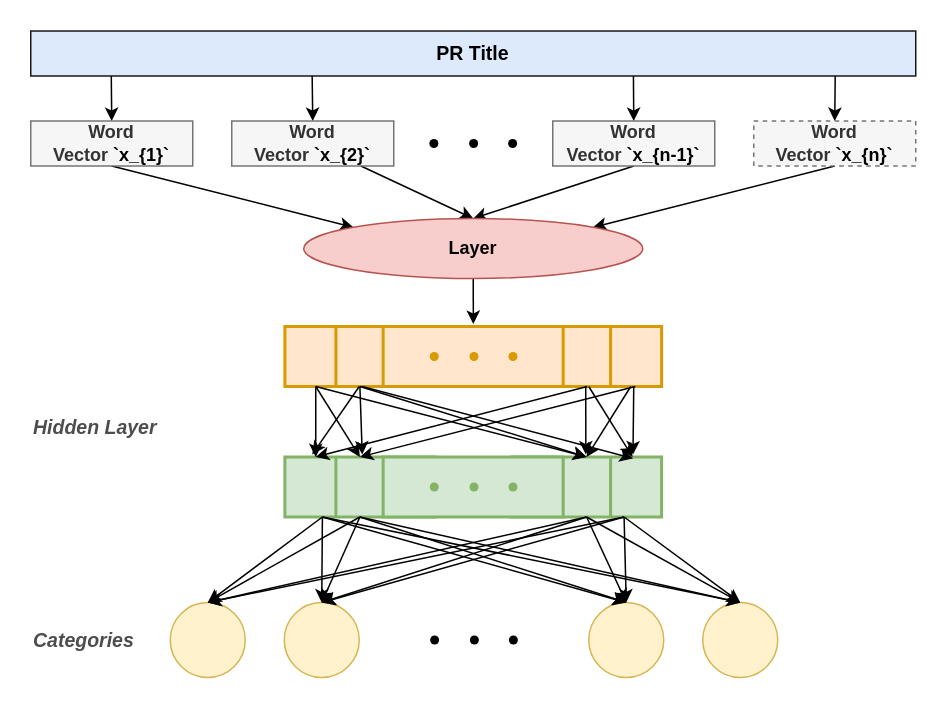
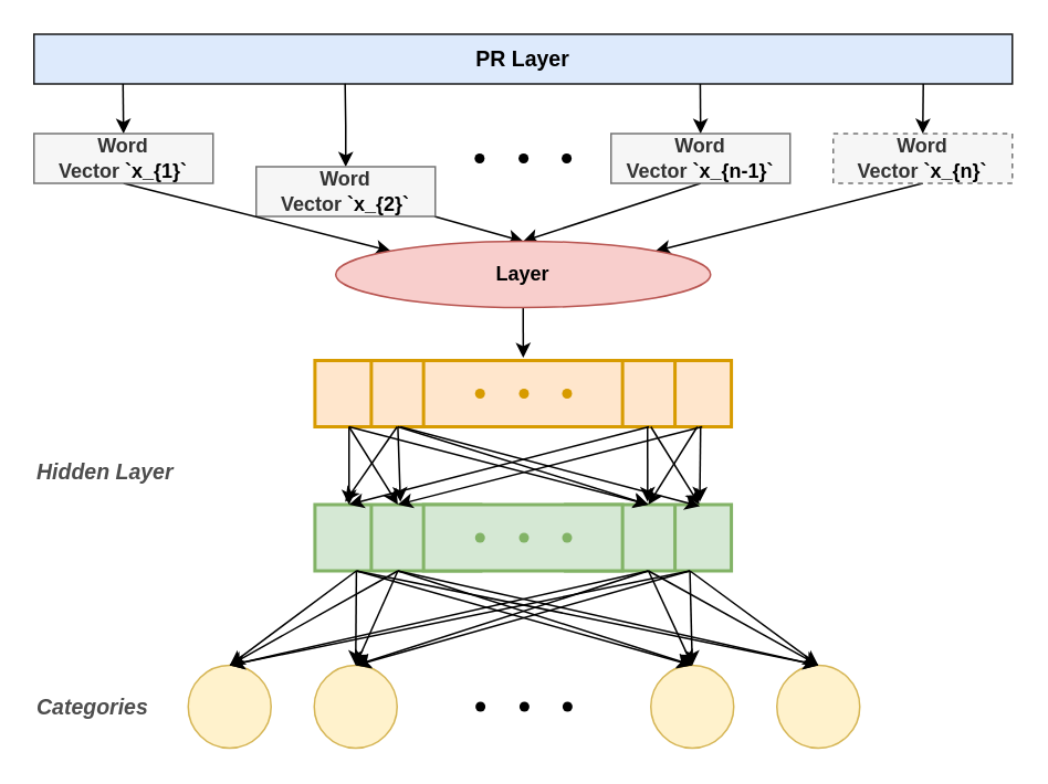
  <mxCell id="0" />
  <mxCell id="1" parent="0" />
- <mxCell id="2" value="&lt;font style=&quot;font-size: 13px&quot;&gt;PR Title&lt;/font&gt;" style="rounded=0;whiteSpace=wrap;html=1;opacity=90;fillColor=#dae8fc;fontSize=12;fontStyle=1" vertex="1" parent="1"><mxGeometry x="20" y="20" width="590" height="30" as="geometry" /></mxCell>
+ <mxCell id="2" value="&lt;font style=&quot;font-size: 13px&quot;&gt;PR Layer&lt;/font&gt;" style="rounded=0;whiteSpace=wrap;html=1;opacity=90;fillColor=#dae8fc;fontSize=12;fontStyle=1" vertex="1" parent="1"><mxGeometry x="20" y="20" width="590" height="30" as="geometry" /></mxCell>
  <mxCell id="3" value="" style="shape=waypoint;sketch=0;fillStyle=solid;size=6;pointerEvents=1;points=[];fillColor=none;resizable=0;rotatable=0;perimeter=centerPerimeter;snapToPoint=1;" vertex="1" parent="1"><mxGeometry x="268.75" y="75" width="40" height="40" as="geometry" /></mxCell>
  <mxCell id="4" value="" style="shape=waypoint;sketch=0;fillStyle=solid;size=6;pointerEvents=1;points=[];fillColor=none;resizable=0;rotatable=0;perimeter=centerPerimeter;snapToPoint=1;" vertex="1" parent="1"><mxGeometry x="295.25" y="75" width="40" height="40" as="geometry" /></mxCell>
  <mxCell id="5" value="" style="shape=waypoint;sketch=0;fillStyle=solid;size=6;pointerEvents=1;points=[];fillColor=none;resizable=0;rotatable=0;perimeter=centerPerimeter;snapToPoint=1;" vertex="1" parent="1"><mxGeometry x="321.25" y="75" width="40" height="40" as="geometry" /></mxCell>
  <mxCell id="6" style="edgeStyle=orthogonalEdgeStyle;rounded=0;orthogonalLoop=1;jettySize=auto;html=1;exitX=0.5;exitY=0;exitDx=0;exitDy=0;entryX=0.318;entryY=0.997;entryDx=0;entryDy=0;entryPerimeter=0;startArrow=classic;startFill=1;endArrow=none;endFill=0;" edge="1" parent="1" source="8" target="2"><mxGeometry relative="1" as="geometry" /></mxCell>
  <mxCell id="7" style="edgeStyle=none;rounded=0;orthogonalLoop=1;jettySize=auto;html=1;entryX=0.5;entryY=0;entryDx=0;entryDy=0;startArrow=none;startFill=0;endArrow=classic;endFill=1;" edge="1" parent="1" source="8" target="19"><mxGeometry relative="1" as="geometry" /></mxCell>
- <mxCell id="8" value="&lt;font style=&quot;font-size: 12px&quot;&gt;Word Vector&amp;nbsp;&lt;/font&gt;&lt;span style=&quot;color: rgb(0 , 0 , 0)&quot;&gt;`x_{2}`&lt;/span&gt;" style="rounded=0;whiteSpace=wrap;html=1;opacity=90;fillColor=#f5f5f5;fontSize=12;fontStyle=1;strokeColor=#666666;fontColor=#333333;" vertex="1" parent="1"><mxGeometry x="154" y="80" width="108" height="30" as="geometry" /></mxCell>
+ <mxCell id="8" value="&lt;font style=&quot;font-size: 12px&quot;&gt;Word Vector&amp;nbsp;&lt;/font&gt;&lt;span style=&quot;color: rgb(0 , 0 , 0)&quot;&gt;`x_{2}`&lt;/span&gt;" style="rounded=0;whiteSpace=wrap;html=1;opacity=90;fillColor=#f5f5f5;fontSize=12;fontStyle=1;strokeColor=#666666;fontColor=#333333;" vertex="1" parent="1"><mxGeometry x="154" y="100" width="108" height="30" as="geometry" /></mxCell>
  <mxCell id="9" style="edgeStyle=orthogonalEdgeStyle;rounded=0;orthogonalLoop=1;jettySize=auto;html=1;exitX=0.5;exitY=0;exitDx=0;exitDy=0;entryX=0.091;entryY=1;entryDx=0;entryDy=0;entryPerimeter=0;startArrow=classic;startFill=1;endArrow=none;endFill=0;" edge="1" parent="1" source="11" target="2"><mxGeometry relative="1" as="geometry" /></mxCell>
  <mxCell id="10" style="rounded=0;orthogonalLoop=1;jettySize=auto;html=1;exitX=0.5;exitY=1;exitDx=0;exitDy=0;startArrow=none;startFill=0;endArrow=classic;endFill=1;entryX=0;entryY=0;entryDx=0;entryDy=0;" edge="1" parent="1" source="11" target="19"><mxGeometry relative="1" as="geometry"><mxPoint x="200" y="166" as="targetPoint" /></mxGeometry></mxCell>
  <mxCell id="11" value="&lt;font style=&quot;font-size: 12px&quot;&gt;Word Vector&amp;nbsp;&lt;/font&gt;&lt;span style=&quot;color: rgb(0 , 0 , 0)&quot;&gt;`x_{1}`&lt;/span&gt;" style="rounded=0;whiteSpace=wrap;html=1;opacity=90;fillColor=#f5f5f5;fontSize=12;fontStyle=1;strokeColor=#666666;fontColor=#333333;" vertex="1" parent="1"><mxGeometry x="20" y="80" width="108" height="30" as="geometry" /></mxCell>
  <mxCell id="12" style="edgeStyle=orthogonalEdgeStyle;rounded=0;orthogonalLoop=1;jettySize=auto;html=1;exitX=0.5;exitY=0;exitDx=0;exitDy=0;entryX=0.909;entryY=1;entryDx=0;entryDy=0;entryPerimeter=0;startArrow=classic;startFill=1;endArrow=none;endFill=0;" edge="1" parent="1" source="14" target="2"><mxGeometry relative="1" as="geometry" /></mxCell>
  <mxCell id="13" style="edgeStyle=none;rounded=0;orthogonalLoop=1;jettySize=auto;html=1;exitX=0.5;exitY=1;exitDx=0;exitDy=0;entryX=1;entryY=0;entryDx=0;entryDy=0;startArrow=none;startFill=0;endArrow=classic;endFill=1;" edge="1" parent="1" source="14" target="19"><mxGeometry relative="1" as="geometry" /></mxCell>
  <mxCell id="14" value="&lt;font style=&quot;font-size: 12px&quot;&gt;Word Vector&amp;nbsp;&lt;/font&gt;&lt;span style=&quot;color: rgb(0 , 0 , 0)&quot;&gt;`x_{n}`&lt;/span&gt;" style="rounded=0;whiteSpace=wrap;html=1;opacity=90;fillColor=#f5f5f5;fontSize=12;fontStyle=1;strokeColor=#666666;fontColor=#333333;dashed=1;" vertex="1" parent="1"><mxGeometry x="502" y="80" width="108" height="30" as="geometry" /></mxCell>
  <mxCell id="15" style="edgeStyle=orthogonalEdgeStyle;rounded=0;orthogonalLoop=1;jettySize=auto;html=1;exitX=0.5;exitY=0;exitDx=0;exitDy=0;entryX=0.681;entryY=1;entryDx=0;entryDy=0;entryPerimeter=0;startArrow=classic;startFill=1;endArrow=none;endFill=0;" edge="1" parent="1" source="17" target="2"><mxGeometry relative="1" as="geometry" /></mxCell>
  <mxCell id="16" style="edgeStyle=none;rounded=0;orthogonalLoop=1;jettySize=auto;html=1;exitX=0.5;exitY=1;exitDx=0;exitDy=0;entryX=0.5;entryY=0;entryDx=0;entryDy=0;startArrow=none;startFill=0;endArrow=classic;endFill=1;" edge="1" parent="1" source="17" target="19"><mxGeometry relative="1" as="geometry" /></mxCell>
  <mxCell id="17" value="&lt;font style=&quot;font-size: 12px&quot;&gt;Word Vector&amp;nbsp;&lt;/font&gt;&lt;span style=&quot;color: rgb(0 , 0 , 0)&quot;&gt;`x_{n-1}`&lt;/span&gt;" style="rounded=0;whiteSpace=wrap;html=1;opacity=90;fillColor=#f5f5f5;fontSize=12;fontStyle=1;strokeColor=#666666;fontColor=#333333;" vertex="1" parent="1"><mxGeometry x="368" y="80" width="108" height="30" as="geometry" /></mxCell>
  <mxCell id="18" style="edgeStyle=orthogonalEdgeStyle;rounded=0;orthogonalLoop=1;jettySize=auto;html=1;entryX=0.501;entryY=-0.042;entryDx=0;entryDy=0;entryPerimeter=0;" edge="1" parent="1" target="22"><mxGeometry relative="1" as="geometry"><mxPoint x="315" y="183" as="sourcePoint" /></mxGeometry></mxCell>
  <mxCell id="19" value="&lt;b&gt;Layer&lt;/b&gt;" style="ellipse;whiteSpace=wrap;html=1;fillColor=#f8cecc;strokeColor=#b85450;" vertex="1" parent="1"><mxGeometry x="202" y="145" width="226" height="40" as="geometry" /></mxCell>
  <mxCell id="20" value="" style="strokeWidth=2;html=1;shape=mxgraph.lean_mapping.buffer_or_safety_stock;rotation=90;fillColor=#ffe6cc;strokeColor=#d79b00;" vertex="1" parent="1"><mxGeometry x="370.56" y="187" width="40" height="100" as="geometry" /></mxCell>
  <mxCell id="21" value="" style="strokeWidth=2;html=1;shape=mxgraph.lean_mapping.buffer_or_safety_stock;rotation=90;fillColor=#ffe6cc;strokeColor=#d79b00;" vertex="1" parent="1"><mxGeometry x="219.43" y="187" width="40" height="100" as="geometry" /></mxCell>
  <mxCell id="22" value="" style="verticalLabelPosition=bottom;verticalAlign=middle;html=1;shape=mxgraph.basic.rect;fillColor2=none;strokeWidth=2;size=20;indent=5;fontStyle=0;labelBackgroundColor=none;labelBorderColor=#000000;fillColor=#ffe6cc;strokeColor=#d79b00;" vertex="1" parent="1"><mxGeometry x="254.93" y="217" width="120" height="40" as="geometry" /></mxCell>
  <mxCell id="23" value="" style="shape=waypoint;sketch=0;fillStyle=solid;size=6;pointerEvents=1;points=[];fillColor=#ffe6cc;resizable=0;rotatable=0;perimeter=centerPerimeter;snapToPoint=1;strokeColor=#d79b00;" vertex="1" parent="1"><mxGeometry x="269" y="217" width="40" height="40" as="geometry" /></mxCell>
  <mxCell id="24" value="" style="shape=waypoint;sketch=0;fillStyle=solid;size=6;pointerEvents=1;points=[];fillColor=#ffe6cc;resizable=0;rotatable=0;perimeter=centerPerimeter;snapToPoint=1;strokeColor=#d79b00;" vertex="1" parent="1"><mxGeometry x="295.5" y="217" width="40" height="40" as="geometry" /></mxCell>
  <mxCell id="25" value="" style="shape=waypoint;sketch=0;fillStyle=solid;size=6;pointerEvents=1;points=[];fillColor=#ffe6cc;resizable=0;rotatable=0;perimeter=centerPerimeter;snapToPoint=1;strokeColor=#d79b00;" vertex="1" parent="1"><mxGeometry x="321.5" y="217" width="40" height="40" as="geometry" /></mxCell>
  <mxCell id="26" value="" style="strokeWidth=2;html=1;shape=mxgraph.lean_mapping.buffer_or_safety_stock;rotation=90;fillColor=#d5e8d4;strokeColor=#82b366;" vertex="1" parent="1"><mxGeometry x="370.56" y="274" width="40" height="100" as="geometry" /></mxCell>
  <mxCell id="27" value="" style="strokeWidth=2;html=1;shape=mxgraph.lean_mapping.buffer_or_safety_stock;rotation=90;fillColor=#d5e8d4;strokeColor=#82b366;" vertex="1" parent="1"><mxGeometry x="219.43" y="274" width="40" height="100" as="geometry" /></mxCell>
  <mxCell id="28" value="" style="verticalLabelPosition=bottom;verticalAlign=middle;html=1;shape=mxgraph.basic.rect;fillColor2=none;strokeWidth=2;size=20;indent=5;fontStyle=0;labelBackgroundColor=none;labelBorderColor=#000000;fillColor=#d5e8d4;strokeColor=#82b366;" vertex="1" parent="1"><mxGeometry x="254.93" y="304" width="120" height="40" as="geometry" /></mxCell>
  <mxCell id="29" value="" style="shape=waypoint;sketch=0;fillStyle=solid;size=6;pointerEvents=1;points=[];fillColor=#d5e8d4;resizable=0;rotatable=0;perimeter=centerPerimeter;snapToPoint=1;strokeColor=#82b366;" vertex="1" parent="1"><mxGeometry x="269" y="304" width="40" height="40" as="geometry" /></mxCell>
  <mxCell id="30" value="" style="shape=waypoint;sketch=0;fillStyle=solid;size=6;pointerEvents=1;points=[];fillColor=#d5e8d4;resizable=0;rotatable=0;perimeter=centerPerimeter;snapToPoint=1;strokeColor=#82b366;" vertex="1" parent="1"><mxGeometry x="295.5" y="304" width="40" height="40" as="geometry" /></mxCell>
  <mxCell id="31" value="" style="shape=waypoint;sketch=0;fillStyle=solid;size=6;pointerEvents=1;points=[];fillColor=#d5e8d4;resizable=0;rotatable=0;perimeter=centerPerimeter;snapToPoint=1;strokeColor=#82b366;" vertex="1" parent="1"><mxGeometry x="321.5" y="304" width="40" height="40" as="geometry" /></mxCell>
  <mxCell id="32" value="&lt;font color=&quot;#4d4d4d&quot; style=&quot;font-size: 13px;&quot;&gt;&lt;span style=&quot;font-size: 13px;&quot;&gt;Hidden Layer&lt;/span&gt;&lt;/font&gt;" style="text;html=1;strokeColor=none;fillColor=none;align=left;verticalAlign=middle;whiteSpace=wrap;rounded=0;labelBackgroundColor=none;fontSize=13;fontFamily=Helvetica;fontStyle=3;strokeWidth=1;flipV=1;" vertex="1" parent="1"><mxGeometry x="20" y="274" width="142" height="20" as="geometry" /></mxCell>
  <mxCell id="33" value="" style="endArrow=classic;html=1;fontFamily=Helvetica;fontSize=13;exitX=1;exitY=0.5;exitDx=0;exitDy=0;" edge="1" parent="1" source="21"><mxGeometry width="50" height="50" relative="1" as="geometry"><mxPoint x="241.33" y="234" as="sourcePoint" /><mxPoint x="241" y="302.32" as="targetPoint" /></mxGeometry></mxCell>
  <mxCell id="34" value="" style="endArrow=classic;html=1;fontFamily=Helvetica;fontSize=13;" edge="1" parent="1"><mxGeometry width="50" height="50" relative="1" as="geometry"><mxPoint x="390" y="257" as="sourcePoint" /><mxPoint x="390.06" y="302.32" as="targetPoint" /></mxGeometry></mxCell>
  <mxCell id="35" value="" style="endArrow=classic;html=1;fontFamily=Helvetica;fontSize=13;" edge="1" parent="1"><mxGeometry width="50" height="50" relative="1" as="geometry"><mxPoint x="210" y="257" as="sourcePoint" /><mxPoint x="210" y="304" as="targetPoint" /></mxGeometry></mxCell>
  <mxCell id="36" value="" style="endArrow=classic;html=1;fontFamily=Helvetica;fontSize=13;" edge="1" parent="1"><mxGeometry width="50" height="50" relative="1" as="geometry"><mxPoint x="422" y="257" as="sourcePoint" /><mxPoint x="421.5" y="302.32" as="targetPoint" /></mxGeometry></mxCell>
  <mxCell id="37" value="" style="endArrow=classic;html=1;fontFamily=Helvetica;fontSize=13;entryX=0;entryY=0.5;entryDx=0;entryDy=0;" edge="1" parent="1" target="27"><mxGeometry width="50" height="50" relative="1" as="geometry"><mxPoint x="210" y="257" as="sourcePoint" /><mxPoint x="272" y="332.32" as="targetPoint" /></mxGeometry></mxCell>
  <mxCell id="38" value="" style="endArrow=classic;html=1;fontFamily=Helvetica;fontSize=13;entryX=0;entryY=0.5;entryDx=0;entryDy=0;" edge="1" parent="1"><mxGeometry width="50" height="50" relative="1" as="geometry"><mxPoint x="392" y="257" as="sourcePoint" /><mxPoint x="421.21" y="304" as="targetPoint" /></mxGeometry></mxCell>
  <mxCell id="39" value="" style="endArrow=classic;html=1;fontFamily=Helvetica;fontSize=13;entryX=0;entryY=0.5;entryDx=0;entryDy=0;" edge="1" parent="1" target="26"><mxGeometry width="50" height="50" relative="1" as="geometry"><mxPoint x="210" y="257" as="sourcePoint" /><mxPoint x="340.43" y="324" as="targetPoint" /></mxGeometry></mxCell>
  <mxCell id="40" value="" style="endArrow=classic;html=1;fontFamily=Helvetica;fontSize=13;entryX=0;entryY=0.5;entryDx=0;entryDy=0;" edge="1" parent="1"><mxGeometry width="50" height="50" relative="1" as="geometry"><mxPoint x="241" y="257" as="sourcePoint" /><mxPoint x="421.56" y="305" as="targetPoint" /></mxGeometry></mxCell>
  <mxCell id="41" value="" style="endArrow=classic;html=1;fontFamily=Helvetica;fontSize=13;exitX=1;exitY=0.5;exitDx=0;exitDy=0;entryX=0;entryY=0.5;entryDx=0;entryDy=0;" edge="1" parent="1" source="21" target="26"><mxGeometry width="50" height="50" relative="1" as="geometry"><mxPoint x="240" y="234" as="sourcePoint" /><mxPoint x="390" y="304" as="targetPoint" /></mxGeometry></mxCell>
  <mxCell id="42" value="" style="endArrow=classic;html=1;fontFamily=Helvetica;fontSize=13;entryX=0;entryY=0.5;entryDx=0;entryDy=0;" edge="1" parent="1" target="27"><mxGeometry width="50" height="50" relative="1" as="geometry"><mxPoint x="423" y="257" as="sourcePoint" /><mxPoint x="420.56" y="334" as="targetPoint" /></mxGeometry></mxCell>
  <mxCell id="43" value="" style="endArrow=classic;html=1;fontFamily=Helvetica;fontSize=13;entryX=0;entryY=0.5;entryDx=0;entryDy=0;" edge="1" parent="1" target="26"><mxGeometry width="50" height="50" relative="1" as="geometry"><mxPoint x="420" y="257" as="sourcePoint" /><mxPoint x="259.43" y="324" as="targetPoint" /></mxGeometry></mxCell>
  <mxCell id="44" value="" style="ellipse;whiteSpace=wrap;html=1;aspect=fixed;labelBackgroundColor=none;fontFamily=Helvetica;fontSize=13;strokeColor=#d6b656;strokeWidth=1;verticalAlign=middle;fillColor=#fff2cc;" vertex="1" parent="1"><mxGeometry x="113" y="401" width="50" height="50" as="geometry" /></mxCell>
  <mxCell id="45" value="" style="ellipse;whiteSpace=wrap;html=1;aspect=fixed;labelBackgroundColor=none;fontFamily=Helvetica;fontSize=13;strokeColor=#d6b656;strokeWidth=1;verticalAlign=middle;fillColor=#fff2cc;" vertex="1" parent="1"><mxGeometry x="189" y="401" width="50" height="50" as="geometry" /></mxCell>
  <mxCell id="46" value="" style="shape=waypoint;sketch=0;fillStyle=solid;size=6;pointerEvents=1;points=[];fillColor=none;resizable=0;rotatable=0;perimeter=centerPerimeter;snapToPoint=1;" vertex="1" parent="1"><mxGeometry x="269.25" y="406" width="40" height="40" as="geometry" /></mxCell>
  <mxCell id="47" value="" style="shape=waypoint;sketch=0;fillStyle=solid;size=6;pointerEvents=1;points=[];fillColor=none;resizable=0;rotatable=0;perimeter=centerPerimeter;snapToPoint=1;" vertex="1" parent="1"><mxGeometry x="295.75" y="406" width="40" height="40" as="geometry" /></mxCell>
  <mxCell id="48" value="" style="shape=waypoint;sketch=0;fillStyle=solid;size=6;pointerEvents=1;points=[];fillColor=none;resizable=0;rotatable=0;perimeter=centerPerimeter;snapToPoint=1;" vertex="1" parent="1"><mxGeometry x="321.75" y="406" width="40" height="40" as="geometry" /></mxCell>
  <mxCell id="49" value="" style="ellipse;whiteSpace=wrap;html=1;aspect=fixed;labelBackgroundColor=none;fontFamily=Helvetica;fontSize=13;strokeColor=#d6b656;strokeWidth=1;verticalAlign=middle;fillColor=#fff2cc;" vertex="1" parent="1"><mxGeometry x="392" y="401" width="50" height="50" as="geometry" /></mxCell>
  <mxCell id="50" value="" style="ellipse;whiteSpace=wrap;html=1;aspect=fixed;labelBackgroundColor=none;fontFamily=Helvetica;fontSize=13;strokeColor=#d6b656;strokeWidth=1;verticalAlign=middle;fillColor=#fff2cc;" vertex="1" parent="1"><mxGeometry x="468" y="401" width="50" height="50" as="geometry" /></mxCell>
  <mxCell id="51" value="&lt;font color=&quot;#4d4d4d&quot; style=&quot;font-size: 13px;&quot;&gt;&lt;span style=&quot;font-size: 13px;&quot;&gt;Categories&lt;/span&gt;&lt;/font&gt;" style="text;html=1;strokeColor=none;fillColor=none;align=left;verticalAlign=middle;whiteSpace=wrap;rounded=0;labelBackgroundColor=none;fontSize=13;fontFamily=Helvetica;fontStyle=3;strokeWidth=1;flipV=1;" vertex="1" parent="1"><mxGeometry x="20" y="416" width="142" height="20" as="geometry" /></mxCell>
  <mxCell id="52" value="" style="endArrow=classic;html=1;fontFamily=Helvetica;fontSize=13;" edge="1" parent="1"><mxGeometry width="50" height="50" relative="1" as="geometry"><mxPoint x="391" y="257" as="sourcePoint" /><mxPoint x="210" y="304" as="targetPoint" /></mxGeometry></mxCell>
  <mxCell id="53" value="" style="endArrow=classic;html=1;fontFamily=Helvetica;fontSize=13;entryX=-0.042;entryY=0.818;entryDx=0;entryDy=0;entryPerimeter=0;" edge="1" parent="1" target="27"><mxGeometry width="50" height="50" relative="1" as="geometry"><mxPoint x="239" y="257" as="sourcePoint" /><mxPoint x="400.56" y="314" as="targetPoint" /></mxGeometry></mxCell>
  <mxCell id="54" value="" style="endArrow=classic;html=1;fontFamily=Helvetica;fontSize=13;entryX=0.5;entryY=0;entryDx=0;entryDy=0;exitX=1;exitY=0.75;exitDx=0;exitDy=0;" edge="1" parent="1" source="27" target="44"><mxGeometry width="50" height="50" relative="1" as="geometry"><mxPoint x="440" y="254" as="sourcePoint" /><mxPoint x="410.56" y="324" as="targetPoint" /></mxGeometry></mxCell>
  <mxCell id="55" value="" style="endArrow=classic;html=1;fontFamily=Helvetica;fontSize=13;entryX=0.5;entryY=0;entryDx=0;entryDy=0;exitX=1;exitY=0.75;exitDx=0;exitDy=0;" edge="1" parent="1" source="27" target="45"><mxGeometry width="50" height="50" relative="1" as="geometry"><mxPoint x="450" y="264" as="sourcePoint" /><mxPoint x="420.56" y="334" as="targetPoint" /></mxGeometry></mxCell>
  <mxCell id="56" value="" style="endArrow=classic;html=1;fontFamily=Helvetica;fontSize=13;entryX=0.5;entryY=0;entryDx=0;entryDy=0;exitX=1;exitY=0.75;exitDx=0;exitDy=0;" edge="1" parent="1" source="27" target="49"><mxGeometry width="50" height="50" relative="1" as="geometry"><mxPoint x="224.43" y="354" as="sourcePoint" /><mxPoint x="222" y="429" as="targetPoint" /></mxGeometry></mxCell>
  <mxCell id="57" value="" style="endArrow=classic;html=1;fontFamily=Helvetica;fontSize=13;entryX=0.5;entryY=0;entryDx=0;entryDy=0;exitX=1;exitY=0.75;exitDx=0;exitDy=0;" edge="1" parent="1" source="27" target="50"><mxGeometry width="50" height="50" relative="1" as="geometry"><mxPoint x="234.43" y="364" as="sourcePoint" /><mxPoint x="232" y="439" as="targetPoint" /></mxGeometry></mxCell>
  <mxCell id="58" value="" style="endArrow=classic;html=1;fontFamily=Helvetica;fontSize=13;entryX=0.5;entryY=0;entryDx=0;entryDy=0;exitX=1;exitY=0.5;exitDx=0;exitDy=0;" edge="1" parent="1" source="27" target="44"><mxGeometry width="50" height="50" relative="1" as="geometry"><mxPoint x="244.43" y="374" as="sourcePoint" /><mxPoint x="242" y="449" as="targetPoint" /></mxGeometry></mxCell>
  <mxCell id="59" value="" style="endArrow=classic;html=1;fontFamily=Helvetica;fontSize=13;entryX=0.5;entryY=0;entryDx=0;entryDy=0;exitX=1;exitY=0.5;exitDx=0;exitDy=0;" edge="1" parent="1" source="27" target="45"><mxGeometry width="50" height="50" relative="1" as="geometry"><mxPoint x="254.43" y="384" as="sourcePoint" /><mxPoint x="252" y="459" as="targetPoint" /></mxGeometry></mxCell>
  <mxCell id="60" value="" style="endArrow=classic;html=1;fontFamily=Helvetica;fontSize=13;entryX=0.5;entryY=0;entryDx=0;entryDy=0;exitX=1;exitY=0.5;exitDx=0;exitDy=0;" edge="1" parent="1" source="27" target="49"><mxGeometry width="50" height="50" relative="1" as="geometry"><mxPoint x="264.43" y="394" as="sourcePoint" /><mxPoint x="262" y="469" as="targetPoint" /></mxGeometry></mxCell>
  <mxCell id="61" value="" style="endArrow=classic;html=1;fontFamily=Helvetica;fontSize=13;entryX=0.5;entryY=0;entryDx=0;entryDy=0;exitX=1;exitY=0.5;exitDx=0;exitDy=0;" edge="1" parent="1" source="27" target="50"><mxGeometry width="50" height="50" relative="1" as="geometry"><mxPoint x="274.43" y="404" as="sourcePoint" /><mxPoint x="272" y="479" as="targetPoint" /></mxGeometry></mxCell>
  <mxCell id="62" value="" style="endArrow=classic;html=1;fontFamily=Helvetica;fontSize=13;entryX=0.5;entryY=0;entryDx=0;entryDy=0;exitX=1;exitY=0.5;exitDx=0;exitDy=0;" edge="1" parent="1" source="26" target="44"><mxGeometry width="50" height="50" relative="1" as="geometry"><mxPoint x="284.43" y="414" as="sourcePoint" /><mxPoint x="282" y="489" as="targetPoint" /></mxGeometry></mxCell>
  <mxCell id="63" value="" style="endArrow=classic;html=1;fontFamily=Helvetica;fontSize=13;entryX=0.5;entryY=0;entryDx=0;entryDy=0;exitX=1;exitY=0.5;exitDx=0;exitDy=0;" edge="1" parent="1" source="26" target="45"><mxGeometry width="50" height="50" relative="1" as="geometry"><mxPoint x="294.43" y="424" as="sourcePoint" /><mxPoint x="292" y="499" as="targetPoint" /></mxGeometry></mxCell>
  <mxCell id="64" value="" style="endArrow=classic;html=1;fontFamily=Helvetica;fontSize=13;entryX=0.5;entryY=0;entryDx=0;entryDy=0;exitX=1;exitY=0.5;exitDx=0;exitDy=0;" edge="1" parent="1" source="26" target="49"><mxGeometry width="50" height="50" relative="1" as="geometry"><mxPoint x="304.43" y="434" as="sourcePoint" /><mxPoint x="302" y="509" as="targetPoint" /></mxGeometry></mxCell>
  <mxCell id="65" value="" style="endArrow=classic;html=1;fontFamily=Helvetica;fontSize=13;entryX=0.5;entryY=0;entryDx=0;entryDy=0;exitX=1;exitY=0.5;exitDx=0;exitDy=0;" edge="1" parent="1" source="26" target="50"><mxGeometry width="50" height="50" relative="1" as="geometry"><mxPoint x="314.43" y="444" as="sourcePoint" /><mxPoint x="312" y="519" as="targetPoint" /></mxGeometry></mxCell>
  <mxCell id="66" value="" style="endArrow=classic;html=1;fontFamily=Helvetica;fontSize=13;entryX=0.5;entryY=0;entryDx=0;entryDy=0;exitX=1;exitY=0.25;exitDx=0;exitDy=0;" edge="1" parent="1" source="26" target="44"><mxGeometry width="50" height="50" relative="1" as="geometry"><mxPoint x="530" y="384" as="sourcePoint" /><mxPoint x="200" y="484" as="targetPoint" /></mxGeometry></mxCell>
  <mxCell id="67" value="" style="endArrow=classic;html=1;fontFamily=Helvetica;fontSize=13;entryX=0.5;entryY=0;entryDx=0;entryDy=0;exitX=1;exitY=0.25;exitDx=0;exitDy=0;" edge="1" parent="1" source="26" target="49"><mxGeometry width="50" height="50" relative="1" as="geometry"><mxPoint x="334.43" y="464" as="sourcePoint" /><mxPoint x="332" y="539" as="targetPoint" /></mxGeometry></mxCell>
  <mxCell id="68" value="" style="endArrow=classic;html=1;fontFamily=Helvetica;fontSize=13;entryX=0.5;entryY=0;entryDx=0;entryDy=0;exitX=1;exitY=0.25;exitDx=0;exitDy=0;" edge="1" parent="1" source="26" target="50"><mxGeometry width="50" height="50" relative="1" as="geometry"><mxPoint x="344.43" y="474" as="sourcePoint" /><mxPoint x="342" y="549" as="targetPoint" /></mxGeometry></mxCell>
  <mxCell id="69" value="" style="endArrow=classic;html=1;fontFamily=Helvetica;fontSize=13;entryX=0.5;entryY=0;entryDx=0;entryDy=0;exitX=1;exitY=0.25;exitDx=0;exitDy=0;" edge="1" parent="1" source="26" target="45"><mxGeometry width="50" height="50" relative="1" as="geometry"><mxPoint x="354.43" y="484" as="sourcePoint" /><mxPoint x="352" y="559" as="targetPoint" /></mxGeometry></mxCell>
